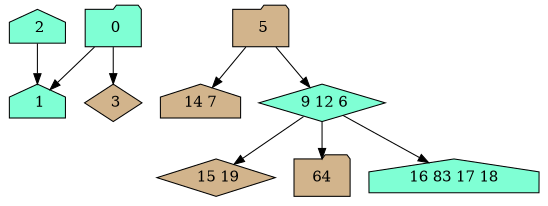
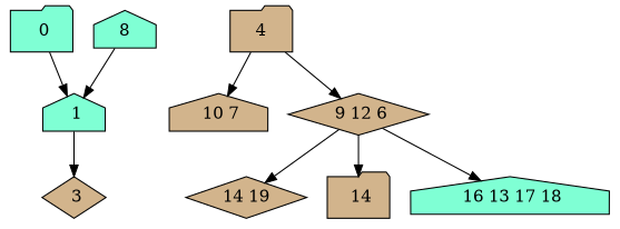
  digraph {
    node [fillcolor=tan shape=house style=filled]
    " 0" [fillcolor=aquamarine shape=folder]
    " 1" [fillcolor=aquamarine]
    " 3" [shape=diamond]
-   " 2" [fillcolor=aquamarine]
-   " 10 7" [label="14 7"]
-   " 5" [shape=folder]
-   " 9 12 6" [fillcolor=aquamarine shape=diamond]
-   " 15 19" [shape=diamond]
-   " 14" [shape=folder label=64]
-   " 16 13 17 18" [fillcolor=aquamarine label="16 83 17 18"]
+   " 2" [fillcolor=aquamarine label=8]
+   " 10 7"
+   " 5" [shape=folder label=4]
+   " 9 12 6" [shape=diamond]
+   " 15 19" [shape=diamond label="14 19"]
+   " 14" [shape=folder]
+   " 16 13 17 18" [fillcolor=aquamarine]
    " 0" -> " 1"
-   " 0" -> " 3"
+   " 1" -> " 3"
    " 2" -> " 1"
    " 5" -> " 10 7"
    " 5" -> " 9 12 6"
    " 9 12 6" -> " 15 19"
    " 9 12 6" -> " 14"
    " 9 12 6" -> " 16 13 17 18"
  }
